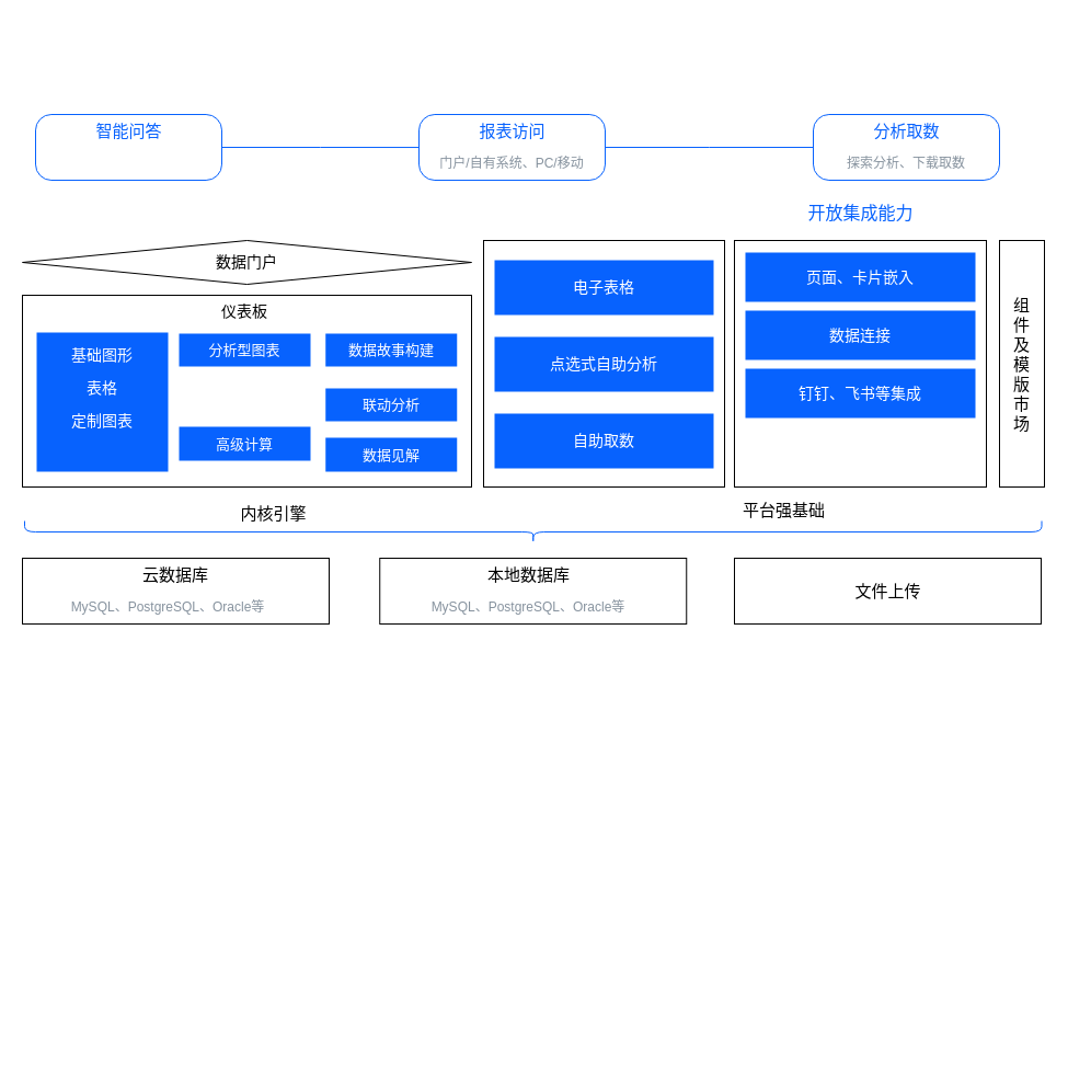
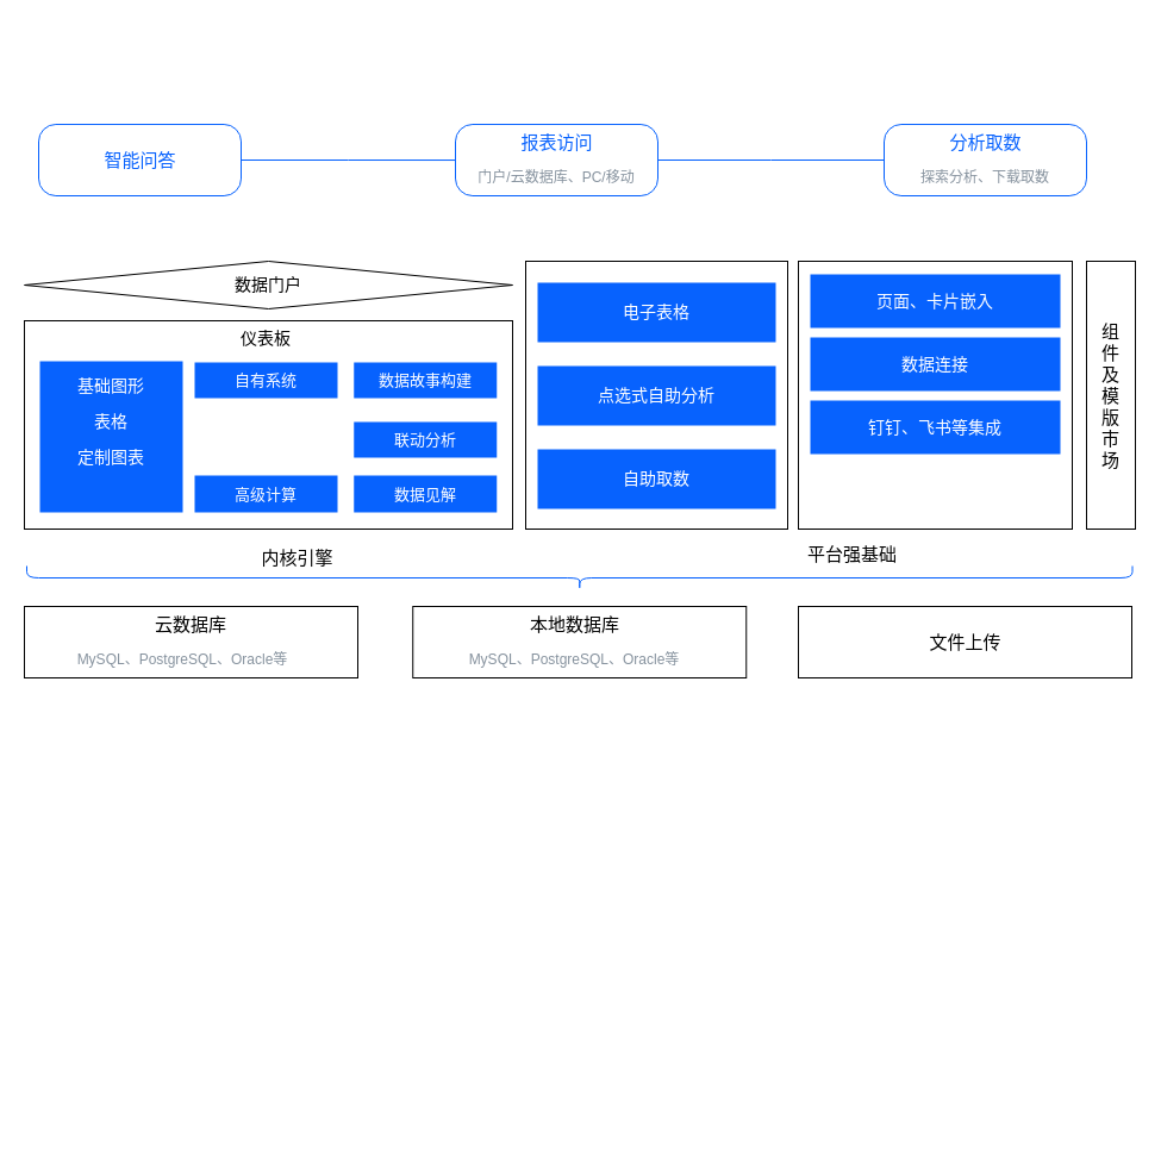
  <mxCell id="0" />
  <mxCell id="1" parent="0" />
  <mxCell id="2" style="edgeStyle=orthogonalEdgeStyle;rounded=0;orthogonalLoop=1;jettySize=auto;html=1;exitX=1;exitY=0.5;exitDx=0;exitDy=0;entryX=0.056;entryY=0.501;entryDx=0;entryDy=0;strokeWidth=1;endArrow=none;startFill=0;strokeColor=light-dark(#0762fe, #ededed);entryPerimeter=0;" edge="1" parent="1" source="3" target="5"><mxGeometry relative="1" as="geometry" /></mxCell>
  <mxCell id="3" value="" style="rounded=1;whiteSpace=wrap;html=1;strokeColor=light-dark(#0762fe, #ededed);perimeterSpacing=0;arcSize=24;imageHeight=24;" vertex="1" parent="1"><mxGeometry x="32" y="104" width="170" height="60" as="geometry" /></mxCell>
- <mxCell id="4" value="智能问答" style="text;html=1;align=center;verticalAlign=middle;whiteSpace=wrap;rounded=0;fontColor=light-dark(#0762fe, #ededed);fontSize=15;" vertex="1" parent="1"><mxGeometry x="79.5" y="104" width="75" height="30" as="geometry" /></mxCell>
+ <mxCell id="4" value="智能问答" style="text;html=1;align=center;verticalAlign=middle;whiteSpace=wrap;rounded=0;fontColor=light-dark(#0762fe, #ededed);fontSize=15;" vertex="1" parent="1"><mxGeometry x="79.5" y="119" width="75" height="30" as="geometry" /></mxCell>
  <mxCell id="5" value="" style="rounded=1;whiteSpace=wrap;html=1;strokeColor=light-dark(#0762fe, #ededed);perimeterSpacing=0;arcSize=24;imageHeight=24;" vertex="1" parent="1"><mxGeometry x="382" y="104" width="170" height="60" as="geometry" /></mxCell>
  <mxCell id="6" value="" style="rounded=1;whiteSpace=wrap;html=1;strokeColor=light-dark(#0762fe, #ededed);perimeterSpacing=9;arcSize=24;imageHeight=24;" vertex="1" parent="1"><mxGeometry x="742" y="104" width="170" height="60" as="geometry" /></mxCell>
  <mxCell id="7" value="报表访问" style="text;html=1;align=center;verticalAlign=middle;whiteSpace=wrap;rounded=0;fontColor=light-dark(#0762fe, #2493FF);fontSize=15;" vertex="1" parent="1"><mxGeometry x="430.75" y="104" width="72.5" height="30" as="geometry" /></mxCell>
- <mxCell id="8" value="门户/自有系统、PC/移动" style="text;html=1;align=center;verticalAlign=middle;whiteSpace=wrap;rounded=0;fontColor=light-dark(#86929e, #ededed);" vertex="1" parent="1"><mxGeometry x="392" y="134" width="150" height="30" as="geometry" /></mxCell>
+ <mxCell id="8" value="门户/云数据库、PC/移动" style="text;html=1;align=center;verticalAlign=middle;whiteSpace=wrap;rounded=0;fontColor=light-dark(#86929e, #ededed);" vertex="1" parent="1"><mxGeometry x="392" y="134" width="150" height="30" as="geometry" /></mxCell>
  <mxCell id="9" value="探索分析、下载取数" style="text;html=1;align=center;verticalAlign=middle;whiteSpace=wrap;rounded=0;fontColor=light-dark(#86929e, #ededed);" vertex="1" parent="1"><mxGeometry x="752" y="134" width="150" height="30" as="geometry" /></mxCell>
  <mxCell id="10" value="分析取数" style="text;html=1;align=center;verticalAlign=middle;whiteSpace=wrap;rounded=0;fontColor=light-dark(#0762fe, #2493FF);fontSize=15;fontStyle=0" vertex="1" parent="1"><mxGeometry x="789.5" y="104" width="75" height="30" as="geometry" /></mxCell>
  <mxCell id="11" value="数据门户" style="rhombus;whiteSpace=wrap;html=1;fontSize=14;" vertex="1" parent="1"><mxGeometry x="20" y="219" width="410" height="40" as="geometry" /></mxCell>
  <mxCell id="12" value="" style="rounded=0;whiteSpace=wrap;html=1;" vertex="1" parent="1"><mxGeometry x="20" y="269" width="410" height="175" as="geometry" /></mxCell>
  <mxCell id="13" value="仪表板" style="text;html=1;align=center;verticalAlign=middle;whiteSpace=wrap;rounded=0;fontSize=14;" vertex="1" parent="1"><mxGeometry x="193" y="269" width="60" height="30" as="geometry" /></mxCell>
  <mxCell id="14" value="" style="rounded=0;whiteSpace=wrap;html=1;direction=west;fillColor=light-dark(#0762fe, #ededed);strokeColor=none;fontSize=14;" vertex="1" parent="1"><mxGeometry x="33" y="303" width="120" height="127" as="geometry" /></mxCell>
  <mxCell id="15" value="基础图形" style="text;html=1;align=center;verticalAlign=middle;whiteSpace=wrap;rounded=0;fontColor=light-dark(#ffffff, #ededed);fontSize=14;" vertex="1" parent="1"><mxGeometry x="63" y="309" width="60" height="30" as="geometry" /></mxCell>
  <mxCell id="16" value="表格" style="text;html=1;align=center;verticalAlign=middle;whiteSpace=wrap;rounded=0;fontColor=light-dark(#ffffff, #ededed);fontSize=14;" vertex="1" parent="1"><mxGeometry x="63" y="339" width="60" height="30" as="geometry" /></mxCell>
  <mxCell id="17" value="定制图表" style="text;html=1;align=center;verticalAlign=middle;whiteSpace=wrap;rounded=0;fontColor=light-dark(#ffffff, #ededed);fontSize=14;" vertex="1" parent="1"><mxGeometry x="63" y="369" width="60" height="30" as="geometry" /></mxCell>
- <mxCell id="18" value="分析型图表" style="rounded=0;whiteSpace=wrap;html=1;fillColor=light-dark(#0762fe, #ededed);strokeColor=none;fontColor=#FFFFFF;fontSize=13;" vertex="1" parent="1"><mxGeometry x="163" y="304" width="120" height="30" as="geometry" /></mxCell>
- <mxCell id="19" value="高级计算" style="rounded=0;whiteSpace=wrap;html=1;fillColor=light-dark(#0762fe, #ededed);strokeColor=none;fontColor=light-dark(#ffffff, #ededed);fontSize=13;" vertex="1" parent="1"><mxGeometry x="163" y="389" width="120" height="31" as="geometry" /></mxCell>
+ <mxCell id="18" value="自有系统" style="rounded=0;whiteSpace=wrap;html=1;fillColor=light-dark(#0762fe, #ededed);strokeColor=none;fontColor=#FFFFFF;fontSize=13;" vertex="1" parent="1"><mxGeometry x="163" y="304" width="120" height="30" as="geometry" /></mxCell>
+ <mxCell id="19" value="高级计算" style="rounded=0;whiteSpace=wrap;html=1;fillColor=light-dark(#0762fe, #ededed);strokeColor=none;fontColor=light-dark(#ffffff, #ededed);fontSize=13;" vertex="1" parent="1"><mxGeometry x="163" y="399" width="120" height="31" as="geometry" /></mxCell>
  <mxCell id="20" value="数据故事构建" style="rounded=0;whiteSpace=wrap;html=1;fillColor=light-dark(#0762fe, #ededed);strokeColor=none;fontColor=light-dark(#ffffff, #ededed);fontSize=13;" vertex="1" parent="1"><mxGeometry x="296.75" y="304" width="120" height="30" as="geometry" /></mxCell>
  <mxCell id="21" value="联动分析" style="rounded=0;whiteSpace=wrap;html=1;fillColor=light-dark(#0762fe, #ededed);strokeColor=none;fontColor=light-dark(#ffffff, #ededed);fontSize=13;" vertex="1" parent="1"><mxGeometry x="296.75" y="354" width="120" height="30" as="geometry" /></mxCell>
  <mxCell id="22" value="数据见解" style="rounded=0;whiteSpace=wrap;html=1;fillColor=light-dark(#0762fe, #ededed);strokeColor=none;fontColor=light-dark(#ffffff, #ededed);fontSize=13;" vertex="1" parent="1"><mxGeometry x="296.75" y="399" width="120" height="31" as="geometry" /></mxCell>
  <mxCell id="23" value="" style="rounded=0;whiteSpace=wrap;html=1;" vertex="1" parent="1"><mxGeometry x="441" y="219" width="220" height="225" as="geometry" /></mxCell>
  <mxCell id="24" value="电子表格" style="rounded=0;whiteSpace=wrap;html=1;fillColor=light-dark(#0762fe, #ededed);strokeColor=none;fontColor=light-dark(#ffffff, #ededed);fontSize=14;" vertex="1" parent="1"><mxGeometry x="451" y="237" width="200" height="50" as="geometry" /></mxCell>
  <mxCell id="25" value="点选式自助分析" style="rounded=0;whiteSpace=wrap;html=1;fillColor=light-dark(#0762fe, #ededed);strokeColor=none;fontColor=light-dark(#ffffff, #ededed);fontSize=14;" vertex="1" parent="1"><mxGeometry x="451" y="307" width="200" height="50" as="geometry" /></mxCell>
  <mxCell id="26" value="自助取数" style="rounded=0;whiteSpace=wrap;html=1;fillColor=light-dark(#0762fe, #ededed);strokeColor=none;fontColor=light-dark(#ffffff, #ededed);fontSize=14;" vertex="1" parent="1"><mxGeometry x="451" y="377" width="200" height="50" as="geometry" /></mxCell>
  <mxCell id="27" value="" style="rounded=0;whiteSpace=wrap;html=1;" vertex="1" parent="1"><mxGeometry x="670" y="219" width="230" height="225" as="geometry" /></mxCell>
  <mxCell id="28" value="页面、卡片嵌入" style="rounded=0;whiteSpace=wrap;html=1;fillColor=light-dark(#0762fe, #ededed);strokeColor=none;fontColor=light-dark(#ffffff, #ededed);fontSize=14;" vertex="1" parent="1"><mxGeometry x="680" y="230" width="210" height="45" as="geometry" /></mxCell>
  <mxCell id="29" value="数据连接" style="rounded=0;whiteSpace=wrap;html=1;fillColor=light-dark(#0762fe, #ededed);strokeColor=none;fontColor=light-dark(#ffffff, #ededed);fontSize=14;" vertex="1" parent="1"><mxGeometry x="680" y="283" width="210" height="45" as="geometry" /></mxCell>
  <mxCell id="30" value="钉钉、飞书等集成" style="rounded=0;whiteSpace=wrap;html=1;fillColor=light-dark(#0762fe, #ededed);strokeColor=none;fontColor=light-dark(#ffffff, #ededed);fontSize=14;" vertex="1" parent="1"><mxGeometry x="680" y="336" width="210" height="45" as="geometry" /></mxCell>
  <mxCell id="31" value="" style="rounded=0;whiteSpace=wrap;html=1;" vertex="1" parent="1"><mxGeometry x="912" y="219" width="41" height="225" as="geometry" /></mxCell>
  <mxCell id="32" value="组件及模版市场" style="text;html=1;align=center;verticalAlign=middle;whiteSpace=wrap;rounded=0;fontSize=15;" vertex="1" parent="1"><mxGeometry x="922" y="235.75" width="21" height="191.5" as="geometry" /></mxCell>
  <mxCell id="33" value="" style="shape=curlyBracket;whiteSpace=wrap;html=1;rounded=1;flipH=1;labelPosition=right;verticalLabelPosition=middle;align=left;verticalAlign=middle;rotation=90;fontColor=light-dark(#0762fe, #ededed);strokeColor=light-dark(#0762fe, #ededed);gradientColor=default;strokeWidth=1;" vertex="1" parent="1"><mxGeometry x="476.25" y="20.75" width="20" height="928.5" as="geometry" /></mxCell>
  <mxCell id="34" value="内核引擎" style="text;html=1;align=center;verticalAlign=middle;whiteSpace=wrap;rounded=0;fontSize=15;" vertex="1" parent="1"><mxGeometry x="201.75" y="452.5" width="95" height="30" as="geometry" /></mxCell>
  <mxCell id="35" value="平台强基础" style="text;html=1;align=center;verticalAlign=middle;whiteSpace=wrap;rounded=0;fontSize=15;" vertex="1" parent="1"><mxGeometry x="613" y="452.5" width="205" height="25" as="geometry" /></mxCell>
  <mxCell id="36" value="" style="rounded=0;whiteSpace=wrap;html=1;" vertex="1" parent="1"><mxGeometry x="20" y="509" width="280" height="60" as="geometry" /></mxCell>
  <mxCell id="37" value="云数据库" style="text;html=1;align=center;verticalAlign=middle;whiteSpace=wrap;rounded=0;fontSize=15;" vertex="1" parent="1"><mxGeometry x="125" y="509" width="70" height="30" as="geometry" /></mxCell>
  <mxCell id="38" value="MySQL、PostgreSQL、Oracle等" style="text;html=1;align=center;verticalAlign=middle;whiteSpace=wrap;rounded=0;fontColor=light-dark(#86929e, #ededed);" vertex="1" parent="1"><mxGeometry x="53" y="539" width="200" height="30" as="geometry" /></mxCell>
  <mxCell id="39" value="" style="rounded=0;whiteSpace=wrap;html=1;" vertex="1" parent="1"><mxGeometry x="346.25" y="509" width="280" height="60" as="geometry" /></mxCell>
  <mxCell id="40" value="本地数据库" style="text;html=1;align=center;verticalAlign=middle;whiteSpace=wrap;rounded=0;fontSize=15;" vertex="1" parent="1"><mxGeometry x="441" y="509" width="82.5" height="30" as="geometry" /></mxCell>
  <mxCell id="41" value="MySQL、PostgreSQL、Oracle等" style="text;html=1;align=center;verticalAlign=middle;whiteSpace=wrap;rounded=0;fontColor=light-dark(#86929e, #ededed);" vertex="1" parent="1"><mxGeometry x="382.25" y="539" width="200" height="30" as="geometry" /></mxCell>
  <mxCell id="42" value="" style="rounded=0;whiteSpace=wrap;html=1;" vertex="1" parent="1"><mxGeometry x="670" y="509" width="280" height="60" as="geometry" /></mxCell>
  <mxCell id="43" value="文件上传" style="text;html=1;align=center;verticalAlign=middle;whiteSpace=wrap;rounded=0;fontSize=15;" vertex="1" parent="1"><mxGeometry x="769.5" y="524" width="81" height="30" as="geometry" /></mxCell>
- <mxCell id="44" value="开放集成能力" style="text;html=1;align=center;verticalAlign=middle;whiteSpace=wrap;rounded=0;fontColor=light-dark(#0762fe, #ededed);fontSize=16;" vertex="1" parent="1"><mxGeometry x="727.5" y="179" width="115" height="30" as="geometry" /></mxCell>
  <mxCell id="45" value="定制图表" style="text;html=1;align=center;verticalAlign=middle;whiteSpace=wrap;rounded=0;fontColor=light-dark(#ffffff, #ededed);" vertex="1" parent="1"><mxGeometry x="53" y="440" width="60" height="30" as="geometry" /></mxCell>
  <mxCell id="46" style="edgeStyle=orthogonalEdgeStyle;rounded=0;orthogonalLoop=1;jettySize=auto;html=1;exitX=1;exitY=0.5;exitDx=0;exitDy=0;endArrow=none;startFill=0;strokeColor=light-dark(#0762fe, #ededed);" edge="1" parent="1" source="5"><mxGeometry relative="1" as="geometry"><mxPoint x="742" y="134" as="targetPoint" /></mxGeometry></mxCell>
